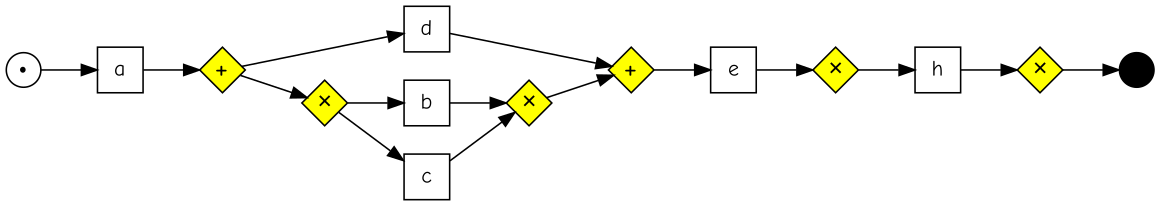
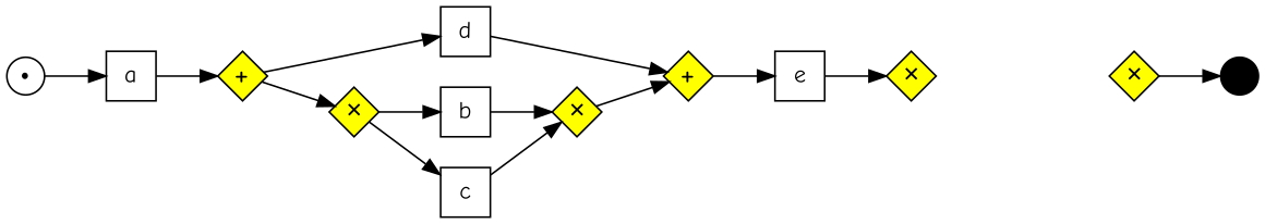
  digraph {
    fontname="Comic Neue"
    rankdir=LR
    node [fontname="Comic Neue" shape=rect fixedsize=true]
    edge [fontname="Comic Neue"]
    a [height=0.4 width=.4 fixedsize=""]
    e [height=0.4 width=.4 fixedsize=""]
    b [height=0.4 width=.4 fixedsize=""]
    c [height=0.4 width=.4 fixedsize=""]
    d [height=0.4 width=.4 fixedsize=""]
    n6 [fillcolor=yellow fontsize=12 height=.4 label=<&#x2715;> shape=diamond style=filled width=.4]
    n7 [fillcolor=yellow fontsize=12 height=.4 label=<&#x2715;> shape=diamond style=filled width=.4]
    n8 [fillcolor=yellow fontsize=12 height=.4 label=<&#x2715;> shape=diamond style=filled width=.4]
    n9 [fillcolor=yellow fontsize=12 height=.4 label=<&#x2715;> shape=diamond style=filled width=.4]
    n10 [fontsize=20 height=.3 label="&bull;" shape=circle width=.3]
    out [fillcolor=black height=.3 shape=circle style=filled width=.3]
    n12 [fillcolor=yellow fontsize=20 height=.4 label=<&#43;> shape=diamond style=filled width=.4]
    n13 [fillcolor=yellow fontsize=20 height=.4 label=<&#43;> shape=diamond style=filled width=.4]
-   h [height=0.4 width=.4 fixedsize=""]
    subgraph sub_1 {
      a
      e
    }
    subgraph sub_2 {
      rank=same
      b
      c
      d
    }
    subgraph sub_3 {
      n10
      out
    }
    subgraph sub_4 {
      n6
      n7
      n8
      n9
    }
    subgraph sub_5 {
      n12
      n13
    }
    subgraph sub_6 {
    }
    subgraph sub_7 {
      a
      e
      b
      c
      d
-     h
    }
    subgraph sub_8 {
    }
    a -> n12
    e -> n8
    b -> n7
    c -> n7
    d -> n13
    n6 -> b
    n6 -> c
    n7 -> n13
-   n8 -> h
    n9 -> out
    n10 -> a
    n12 -> d
    n12 -> n6
    n13 -> e
-   h -> n9
  }
